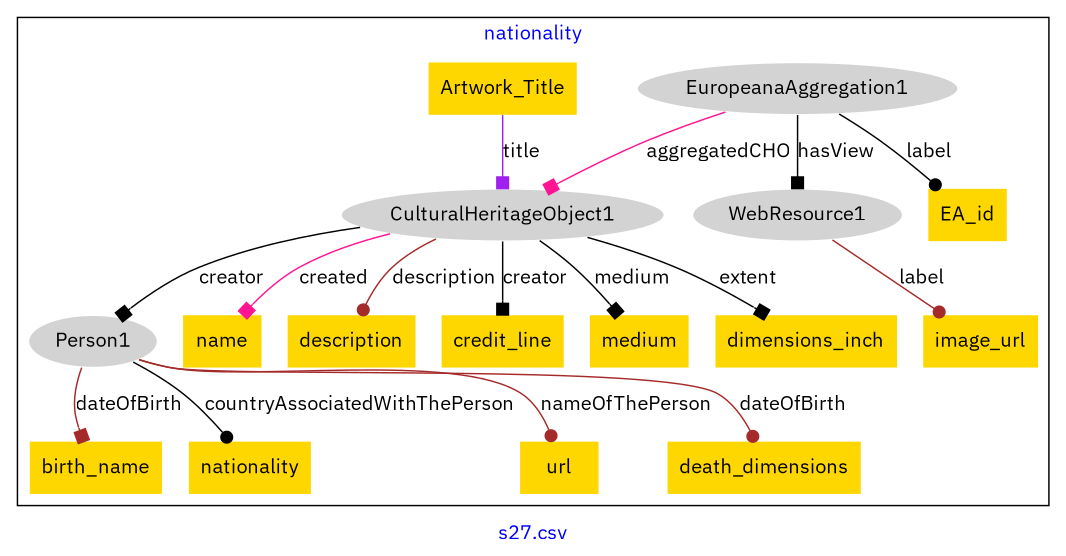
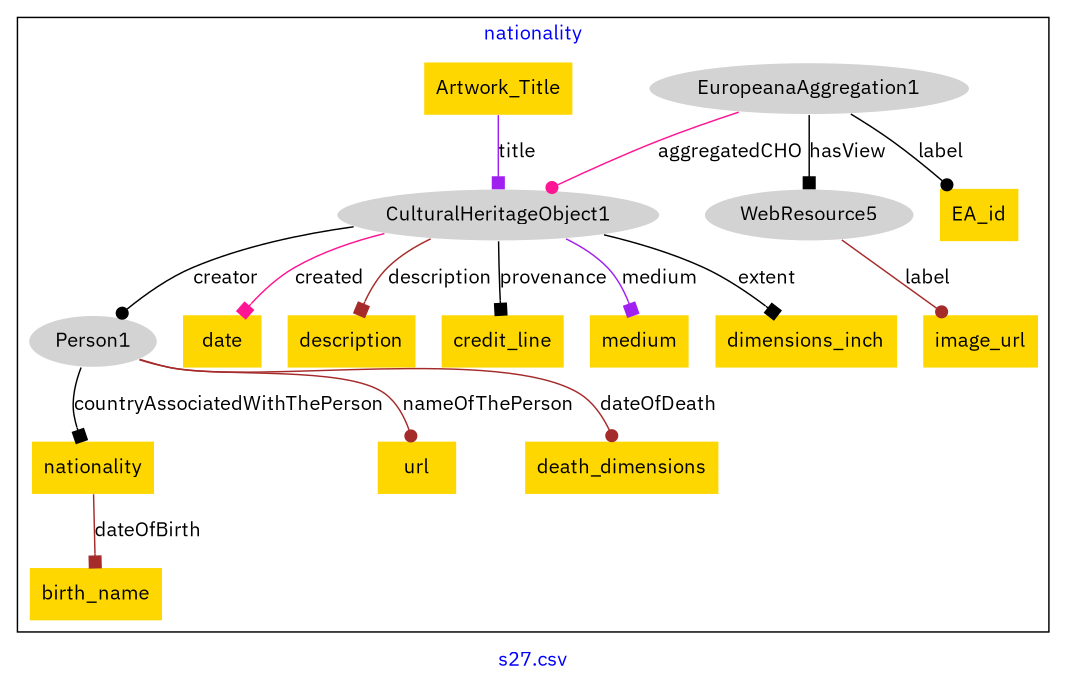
  digraph {
    fontcolor=blue
    fontname="IBM Plex Sans"
    label="s27.csv"
    remincross=true
    node [fillcolor=gold fontname="IBM Plex Sans" style=filled shape=plaintext]
    edge [arrowhead=box color=black fontcolor=black fontname="IBM Plex Sans"]
    n1 [color=white fillcolor=lightgray label=CulturalHeritageObject1 shape=""]
    n2 [color=white fillcolor=lightgray label=Person1 shape=""]
    n3 [color=white fillcolor=lightgray label=EuropeanaAggregation1 shape=""]
-   n4 [color=white fillcolor=lightgray label=WebResource1 shape=""]
+   n4 [color=white fillcolor=lightgray label=WebResource5 shape=""]
    n5 [label=birth_name]
    n6 [label=nationality]
    n7 [label=url]
-   n8 [label=name]
+   n8 [label=date]
    n9 [label=Artwork_Title]
    n10 [label=EA_id]
    n11 [label=image_url]
    n12 [label=description]
    n13 [label=credit_line]
    n14 [label=medium]
    n15 [label=dimensions_inch]
    n16 [label=death_dimensions]
    subgraph cluster_1 {
      label=nationality
      n1
      n2
      n3
      n4
      n5
      n6
      n7
      n8
      n9
      n10
      n11
      n12
      n13
      n14
      n15
      n16
    }
-   n1 -> n2 [label=creator]
+   n1 -> n2 [arrowhead=dot label=creator]
    n1 -> n8 [color=deeppink label=created]
-   n1 -> n12 [arrowhead=dot color=brown label=description]
-   n1 -> n13 [label=creator]
-   n1 -> n14 [label=medium]
+   n1 -> n12 [color=brown label=description]
+   n1 -> n13 [label=provenance]
+   n1 -> n14 [color=purple label=medium]
    n1 -> n15 [label=extent]
-   n2 -> n5 [color=brown label=dateOfBirth]
-   n2 -> n6 [arrowhead=dot label=countryAssociatedWithThePerson]
+   n6 -> n5 [color=brown label=dateOfBirth]
+   n2 -> n6 [label=countryAssociatedWithThePerson]
    n2 -> n7 [arrowhead=dot color=brown label=nameOfThePerson]
-   n2 -> n16 [arrowhead=dot color=brown label=dateOfBirth]
-   n3 -> n1 [color=deeppink label=aggregatedCHO]
+   n2 -> n16 [arrowhead=dot color=brown label=dateOfDeath]
+   n3 -> n1 [arrowhead=dot color=deeppink label=aggregatedCHO]
    n3 -> n4 [label=hasView]
    n3 -> n10 [arrowhead=dot label=label]
    n4 -> n11 [arrowhead=dot color=brown label=label]
    n9 -> n1 [color=purple label=title]
  }
